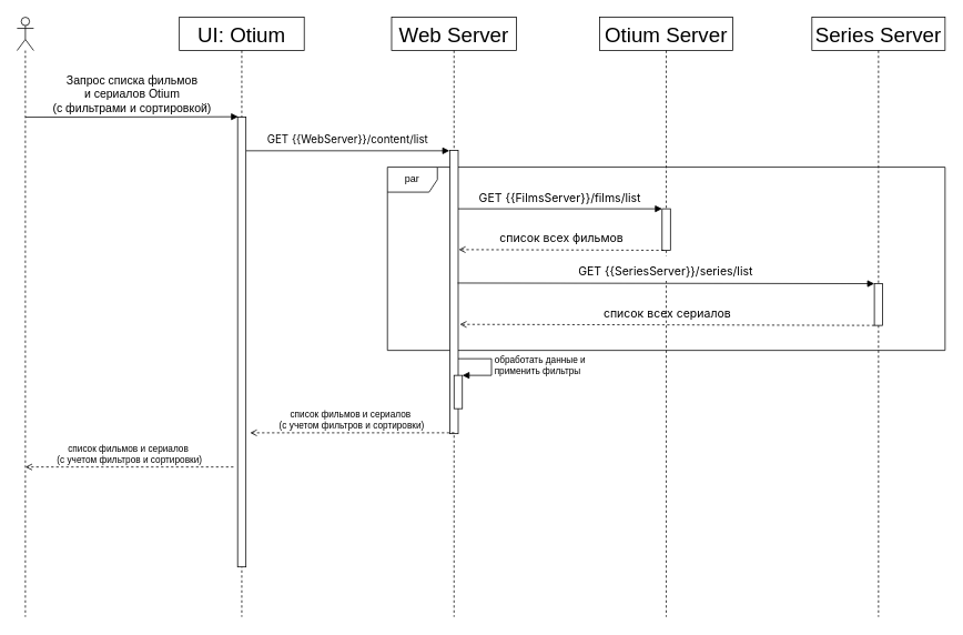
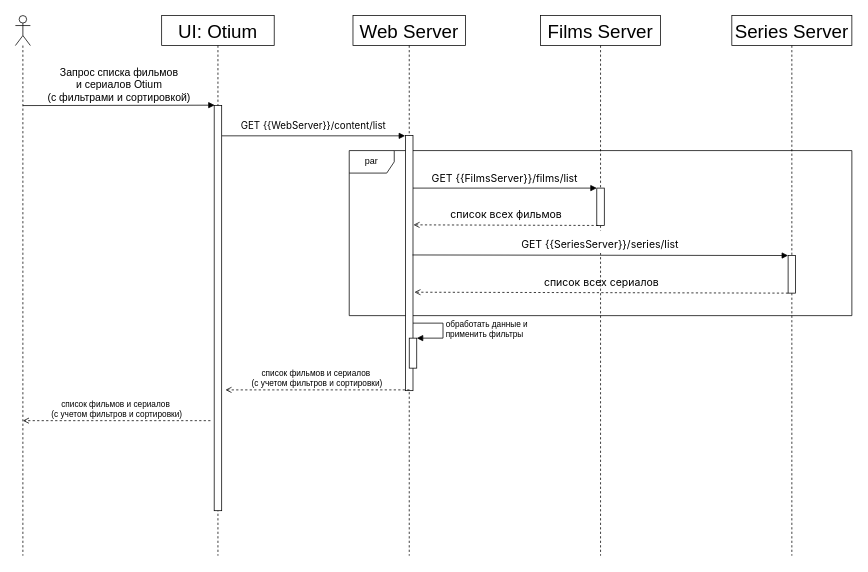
  <mxCell id="0" />
  <mxCell id="1" parent="0" />
  <mxCell id="2" value="par" style="shape=umlFrame;whiteSpace=wrap;html=1;" parent="1" vertex="1"><mxGeometry x="465" y="200" width="670" height="220" as="geometry" /></mxCell>
  <mxCell id="3" value="" style="shape=umlLifeline;participant=umlActor;perimeter=lifelinePerimeter;whiteSpace=wrap;html=1;container=1;collapsible=0;recursiveResize=0;verticalAlign=top;spacingTop=36;outlineConnect=0;fontSize=25;" parent="1" vertex="1"><mxGeometry x="20" y="20" width="20" height="720" as="geometry" /></mxCell>
  <mxCell id="4" value="Запрос списка фильмов &lt;br&gt;и сериалов Otium &lt;br&gt;(с фильтрами и сортировкой)" style="html=1;verticalAlign=bottom;startArrow=none;startFill=0;endArrow=block;startSize=8;rounded=1;fontSize=14;entryX=0.069;entryY=-0.001;entryDx=0;entryDy=0;entryPerimeter=0;" parent="3" target="14" edge="1"><mxGeometry width="60" relative="1" as="geometry"><mxPoint x="10" y="120" as="sourcePoint" /><mxPoint x="70" y="120" as="targetPoint" /></mxGeometry></mxCell>
  <mxCell id="5" value="Web Server" style="shape=umlLifeline;perimeter=lifelinePerimeter;whiteSpace=wrap;html=1;container=1;collapsible=0;recursiveResize=0;outlineConnect=0;fontSize=25;" parent="1" vertex="1"><mxGeometry x="470" y="20" width="150" height="720" as="geometry" /></mxCell>
  <mxCell id="6" value="" style="html=1;points=[];perimeter=orthogonalPerimeter;fontFamily=Helvetica;fontSize=25;fontColor=default;align=center;strokeColor=default;fillColor=default;" parent="5" vertex="1"><mxGeometry x="70" y="160" width="10" height="340" as="geometry" /></mxCell>
  <mxCell id="7" value="" style="html=1;points=[];perimeter=orthogonalPerimeter;" parent="5" vertex="1"><mxGeometry x="75" y="430" width="10" height="40" as="geometry" /></mxCell>
  <mxCell id="8" value="обработать данные и&lt;br&gt;применить фильтры" style="edgeStyle=orthogonalEdgeStyle;html=1;align=left;spacingLeft=2;endArrow=block;rounded=0;entryX=1;entryY=0;" parent="5" target="7" edge="1"><mxGeometry relative="1" as="geometry"><mxPoint x="80" y="410" as="sourcePoint" /><Array as="points"><mxPoint x="120" y="410" /><mxPoint x="120" y="430" /></Array></mxGeometry></mxCell>
  <mxCell id="9" value="Series Server" style="shape=umlLifeline;perimeter=lifelinePerimeter;whiteSpace=wrap;html=1;container=1;collapsible=0;recursiveResize=0;outlineConnect=0;fontSize=25;" parent="1" vertex="1"><mxGeometry x="975" y="20" width="160" height="720" as="geometry" /></mxCell>
  <mxCell id="10" value="" style="html=1;points=[];perimeter=orthogonalPerimeter;fontFamily=Helvetica;fontSize=25;fontColor=default;align=center;strokeColor=default;fillColor=default;" vertex="1" parent="9"><mxGeometry x="75" y="320" width="10" height="50" as="geometry" /></mxCell>
  <mxCell id="11" value="&lt;div style=&quot;text-align: left;&quot;&gt;&lt;font face=&quot;Inter, system-ui, -apple-system, system-ui, Segoe UI, Roboto, Oxygen, Ubuntu, Cantarell, Fira Sans, Droid Sans, Helvetica, Arial, sans-serif&quot;&gt;&lt;span style=&quot;font-size: 14px;&quot;&gt;список всех сериалов&lt;/span&gt;&lt;/font&gt;&lt;/div&gt;" style="html=1;verticalAlign=bottom;startArrow=none;endArrow=open;startSize=8;rounded=1;fontSize=25;startFill=0;endFill=0;dashed=1;entryX=1.192;entryY=0.614;entryDx=0;entryDy=0;entryPerimeter=0;exitX=-0.05;exitY=0.205;exitDx=0;exitDy=0;exitPerimeter=0;" edge="1" parent="9" target="6"><mxGeometry x="-0.001" relative="1" as="geometry"><mxPoint x="75" y="370" as="sourcePoint" /><mxPoint x="-170" y="370" as="targetPoint" /><mxPoint as="offset" /></mxGeometry></mxCell>
  <mxCell id="12" value="&lt;span style=&quot;background-color: rgb(255, 255, 255); font-size: 13px;&quot;&gt;&lt;font style=&quot;font-size: 13px;&quot;&gt;&lt;span style=&quot;font-family: Inter, system-ui, -apple-system, &amp;quot;system-ui&amp;quot;, &amp;quot;Segoe UI&amp;quot;, Roboto, Oxygen, Ubuntu, Cantarell, &amp;quot;Fira Sans&amp;quot;, &amp;quot;Droid Sans&amp;quot;, Helvetica, Arial, sans-serif; text-align: left;&quot; data-testid=&quot;resolvedVariable&quot; spellcheck=&quot;false&quot; class=&quot;resolvedVariable&quot;&gt;GET {{WebServer}}&lt;/span&gt;&lt;span style=&quot;font-family: Inter, system-ui, -apple-system, &amp;quot;system-ui&amp;quot;, &amp;quot;Segoe UI&amp;quot;, Roboto, Oxygen, Ubuntu, Cantarell, &amp;quot;Fira Sans&amp;quot;, &amp;quot;Droid Sans&amp;quot;, Helvetica, Arial, sans-serif; text-align: left;&quot; data-testid=&quot;resolvedVariable&quot; spellcheck=&quot;false&quot; class=&quot;resolvedVariable&quot;&gt;/&lt;/span&gt;&lt;/font&gt;&lt;span style=&quot;font-family: Inter, system-ui, -apple-system, &amp;quot;system-ui&amp;quot;, &amp;quot;Segoe UI&amp;quot;, Roboto, Oxygen, Ubuntu, Cantarell, &amp;quot;Fira Sans&amp;quot;, &amp;quot;Droid Sans&amp;quot;, Helvetica, Arial, sans-serif; text-align: left;&quot; data-offset-key=&quot;a3p1t-1-0&quot;&gt;&lt;span style=&quot;&quot; data-text=&quot;true&quot;&gt;content/list&lt;/span&gt;&lt;/span&gt;&lt;/span&gt;" style="html=1;verticalAlign=bottom;startArrow=none;endArrow=block;startSize=8;rounded=1;fontSize=25;entryX=-0.044;entryY=0.001;entryDx=0;entryDy=0;entryPerimeter=0;startFill=0;" parent="1" source="14" target="6" edge="1"><mxGeometry x="-0.001" relative="1" as="geometry"><mxPoint x="225" y="100" as="sourcePoint" /><mxPoint as="offset" /></mxGeometry></mxCell>
  <mxCell id="13" value="UI: Otium" style="shape=umlLifeline;perimeter=lifelinePerimeter;whiteSpace=wrap;html=1;container=1;collapsible=0;recursiveResize=0;outlineConnect=0;fontSize=25;" parent="1" vertex="1"><mxGeometry x="215" y="20" width="150" height="720" as="geometry" /></mxCell>
  <mxCell id="14" value="" style="html=1;points=[];perimeter=orthogonalPerimeter;fontFamily=Helvetica;fontSize=25;fontColor=default;align=center;strokeColor=default;fillColor=default;" parent="13" vertex="1"><mxGeometry x="70" y="120" width="10" height="540" as="geometry" /></mxCell>
  <mxCell id="15" value="список фильмов и сериалов &#10;(с учетом фильтров и сортировки)" style="html=1;verticalAlign=bottom;startArrow=none;endArrow=open;startSize=8;rounded=1;startFill=0;endFill=0;dashed=1;entryX=1.017;entryY=0.307;entryDx=0;entryDy=0;entryPerimeter=0;" edge="1" parent="13"><mxGeometry relative="1" as="geometry"><mxPoint x="65" y="540" as="sourcePoint" /><mxPoint x="-185" y="540" as="targetPoint" /><mxPoint as="offset" /></mxGeometry></mxCell>
- <mxCell id="16" value="Otium Server" style="shape=umlLifeline;perimeter=lifelinePerimeter;whiteSpace=wrap;html=1;container=1;collapsible=0;recursiveResize=0;outlineConnect=0;fontSize=25;" parent="1" vertex="1"><mxGeometry x="720" y="20" width="160" height="720" as="geometry" /></mxCell>
+ <mxCell id="16" value="Films Server" style="shape=umlLifeline;perimeter=lifelinePerimeter;whiteSpace=wrap;html=1;container=1;collapsible=0;recursiveResize=0;outlineConnect=0;fontSize=25;" parent="1" vertex="1"><mxGeometry x="720" y="20" width="160" height="720" as="geometry" /></mxCell>
  <mxCell id="17" value="" style="html=1;points=[];perimeter=orthogonalPerimeter;fontFamily=Helvetica;fontSize=25;fontColor=default;align=center;strokeColor=default;fillColor=default;" vertex="1" parent="16"><mxGeometry x="75" y="230" width="10" height="50" as="geometry" /></mxCell>
  <mxCell id="18" value="&lt;span style=&quot;background-color: rgb(255, 255, 255); font-size: 14px;&quot;&gt;&lt;font style=&quot;font-size: 14px;&quot;&gt;&lt;span style=&quot;font-family: Inter, system-ui, -apple-system, &amp;quot;system-ui&amp;quot;, &amp;quot;Segoe UI&amp;quot;, Roboto, Oxygen, Ubuntu, Cantarell, &amp;quot;Fira Sans&amp;quot;, &amp;quot;Droid Sans&amp;quot;, Helvetica, Arial, sans-serif; text-align: left;&quot; data-testid=&quot;resolvedVariable&quot; spellcheck=&quot;false&quot; class=&quot;resolvedVariable&quot;&gt;GET {{FilmsServer}}&lt;/span&gt;&lt;span style=&quot;font-family: Inter, system-ui, -apple-system, &amp;quot;system-ui&amp;quot;, &amp;quot;Segoe UI&amp;quot;, Roboto, Oxygen, Ubuntu, Cantarell, &amp;quot;Fira Sans&amp;quot;, &amp;quot;Droid Sans&amp;quot;, Helvetica, Arial, sans-serif; text-align: left;&quot; data-testid=&quot;resolvedVariable&quot; spellcheck=&quot;false&quot; class=&quot;resolvedVariable&quot;&gt;/films&lt;/span&gt;&lt;/font&gt;&lt;span style=&quot;font-family: Inter, system-ui, -apple-system, &amp;quot;system-ui&amp;quot;, &amp;quot;Segoe UI&amp;quot;, Roboto, Oxygen, Ubuntu, Cantarell, &amp;quot;Fira Sans&amp;quot;, &amp;quot;Droid Sans&amp;quot;, Helvetica, Arial, sans-serif; text-align: left;&quot; data-offset-key=&quot;a3p1t-1-0&quot;&gt;&lt;span style=&quot;&quot; data-text=&quot;true&quot;&gt;/list&lt;/span&gt;&lt;/span&gt;&lt;/span&gt;" style="html=1;verticalAlign=bottom;startArrow=none;endArrow=block;startSize=8;rounded=1;fontSize=25;entryX=-0.044;entryY=0.001;entryDx=0;entryDy=0;entryPerimeter=0;startFill=0;" edge="1" parent="16"><mxGeometry x="-0.001" relative="1" as="geometry"><mxPoint x="-170" y="230" as="sourcePoint" /><mxPoint x="75" y="230" as="targetPoint" /><mxPoint as="offset" /></mxGeometry></mxCell>
  <mxCell id="19" value="&lt;span style=&quot;background-color: rgb(255, 255, 255); font-size: 14px;&quot;&gt;&lt;font style=&quot;font-size: 14px;&quot;&gt;&lt;span style=&quot;font-family: Inter, system-ui, -apple-system, &amp;quot;system-ui&amp;quot;, &amp;quot;Segoe UI&amp;quot;, Roboto, Oxygen, Ubuntu, Cantarell, &amp;quot;Fira Sans&amp;quot;, &amp;quot;Droid Sans&amp;quot;, Helvetica, Arial, sans-serif; text-align: left;&quot; data-testid=&quot;resolvedVariable&quot; spellcheck=&quot;false&quot; class=&quot;resolvedVariable&quot;&gt;GET {{SeriesServer}}&lt;/span&gt;&lt;span style=&quot;font-family: Inter, system-ui, -apple-system, &amp;quot;system-ui&amp;quot;, &amp;quot;Segoe UI&amp;quot;, Roboto, Oxygen, Ubuntu, Cantarell, &amp;quot;Fira Sans&amp;quot;, &amp;quot;Droid Sans&amp;quot;, Helvetica, Arial, sans-serif; text-align: left;&quot; data-testid=&quot;resolvedVariable&quot; spellcheck=&quot;false&quot; class=&quot;resolvedVariable&quot;&gt;/series&lt;/span&gt;&lt;/font&gt;&lt;span style=&quot;font-family: Inter, system-ui, -apple-system, &amp;quot;system-ui&amp;quot;, &amp;quot;Segoe UI&amp;quot;, Roboto, Oxygen, Ubuntu, Cantarell, &amp;quot;Fira Sans&amp;quot;, &amp;quot;Droid Sans&amp;quot;, Helvetica, Arial, sans-serif; text-align: left;&quot; data-offset-key=&quot;a3p1t-1-0&quot;&gt;&lt;span style=&quot;&quot; data-text=&quot;true&quot;&gt;/list&lt;/span&gt;&lt;/span&gt;&lt;/span&gt;" style="html=1;verticalAlign=bottom;startArrow=none;endArrow=block;startSize=8;rounded=1;fontSize=25;entryX=-0.044;entryY=0.001;entryDx=0;entryDy=0;entryPerimeter=0;startFill=0;exitX=0.933;exitY=0.468;exitDx=0;exitDy=0;exitPerimeter=0;" edge="1" parent="16" source="6"><mxGeometry x="-0.001" relative="1" as="geometry"><mxPoint x="85" y="319.87" as="sourcePoint" /><mxPoint x="330" y="319.87" as="targetPoint" /><mxPoint as="offset" /></mxGeometry></mxCell>
  <mxCell id="20" value="&lt;div style=&quot;text-align: left;&quot;&gt;&lt;font face=&quot;Inter, system-ui, -apple-system, system-ui, Segoe UI, Roboto, Oxygen, Ubuntu, Cantarell, Fira Sans, Droid Sans, Helvetica, Arial, sans-serif&quot;&gt;&lt;span style=&quot;font-size: 14px;&quot;&gt;список всех фильмов&lt;/span&gt;&lt;/font&gt;&lt;/div&gt;" style="html=1;verticalAlign=bottom;startArrow=none;endArrow=open;startSize=8;rounded=1;fontSize=25;startFill=0;endFill=0;dashed=1;entryX=1.067;entryY=0.35;entryDx=0;entryDy=0;entryPerimeter=0;exitX=0.186;exitY=0.996;exitDx=0;exitDy=0;exitPerimeter=0;" edge="1" parent="1" source="17" target="6"><mxGeometry x="-0.001" relative="1" as="geometry"><mxPoint x="780" y="300" as="sourcePoint" /><mxPoint x="550" y="281" as="targetPoint" /><mxPoint as="offset" /></mxGeometry></mxCell>
  <mxCell id="21" value="список фильмов и сериалов &#10;(с учетом фильтров и сортировки)" style="html=1;verticalAlign=bottom;startArrow=none;endArrow=open;startSize=8;rounded=1;startFill=0;endFill=0;dashed=1;exitX=0.502;exitY=0.693;exitDx=0;exitDy=0;exitPerimeter=0;" edge="1" parent="1" source="5"><mxGeometry x="-0.001" relative="1" as="geometry"><mxPoint x="540" y="650" as="sourcePoint" /><mxPoint x="300" y="519" as="targetPoint" /><mxPoint as="offset" /></mxGeometry></mxCell>
